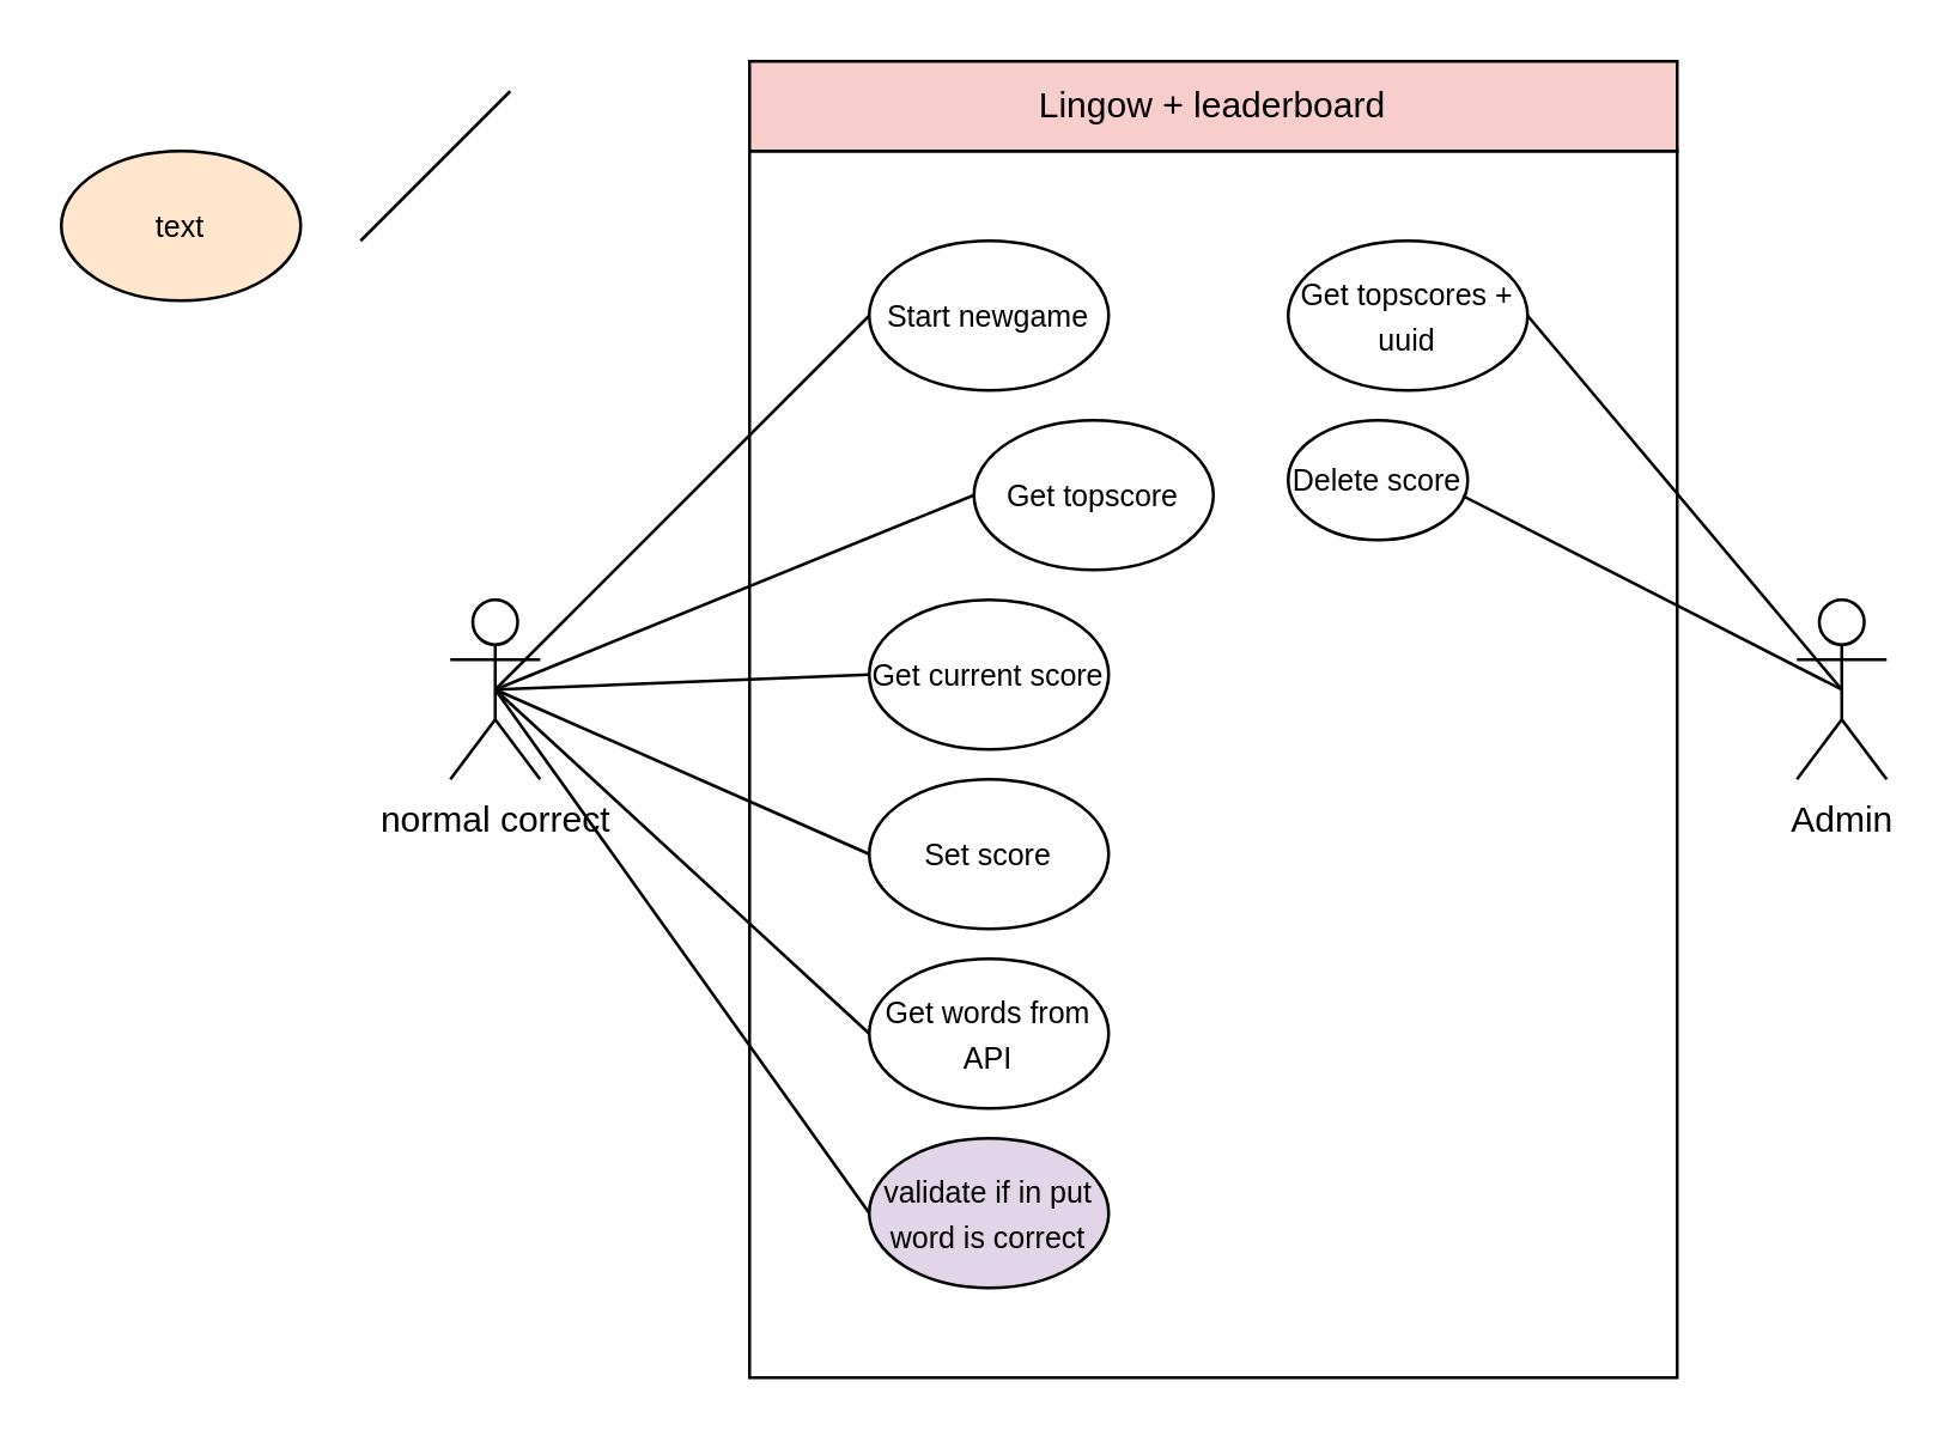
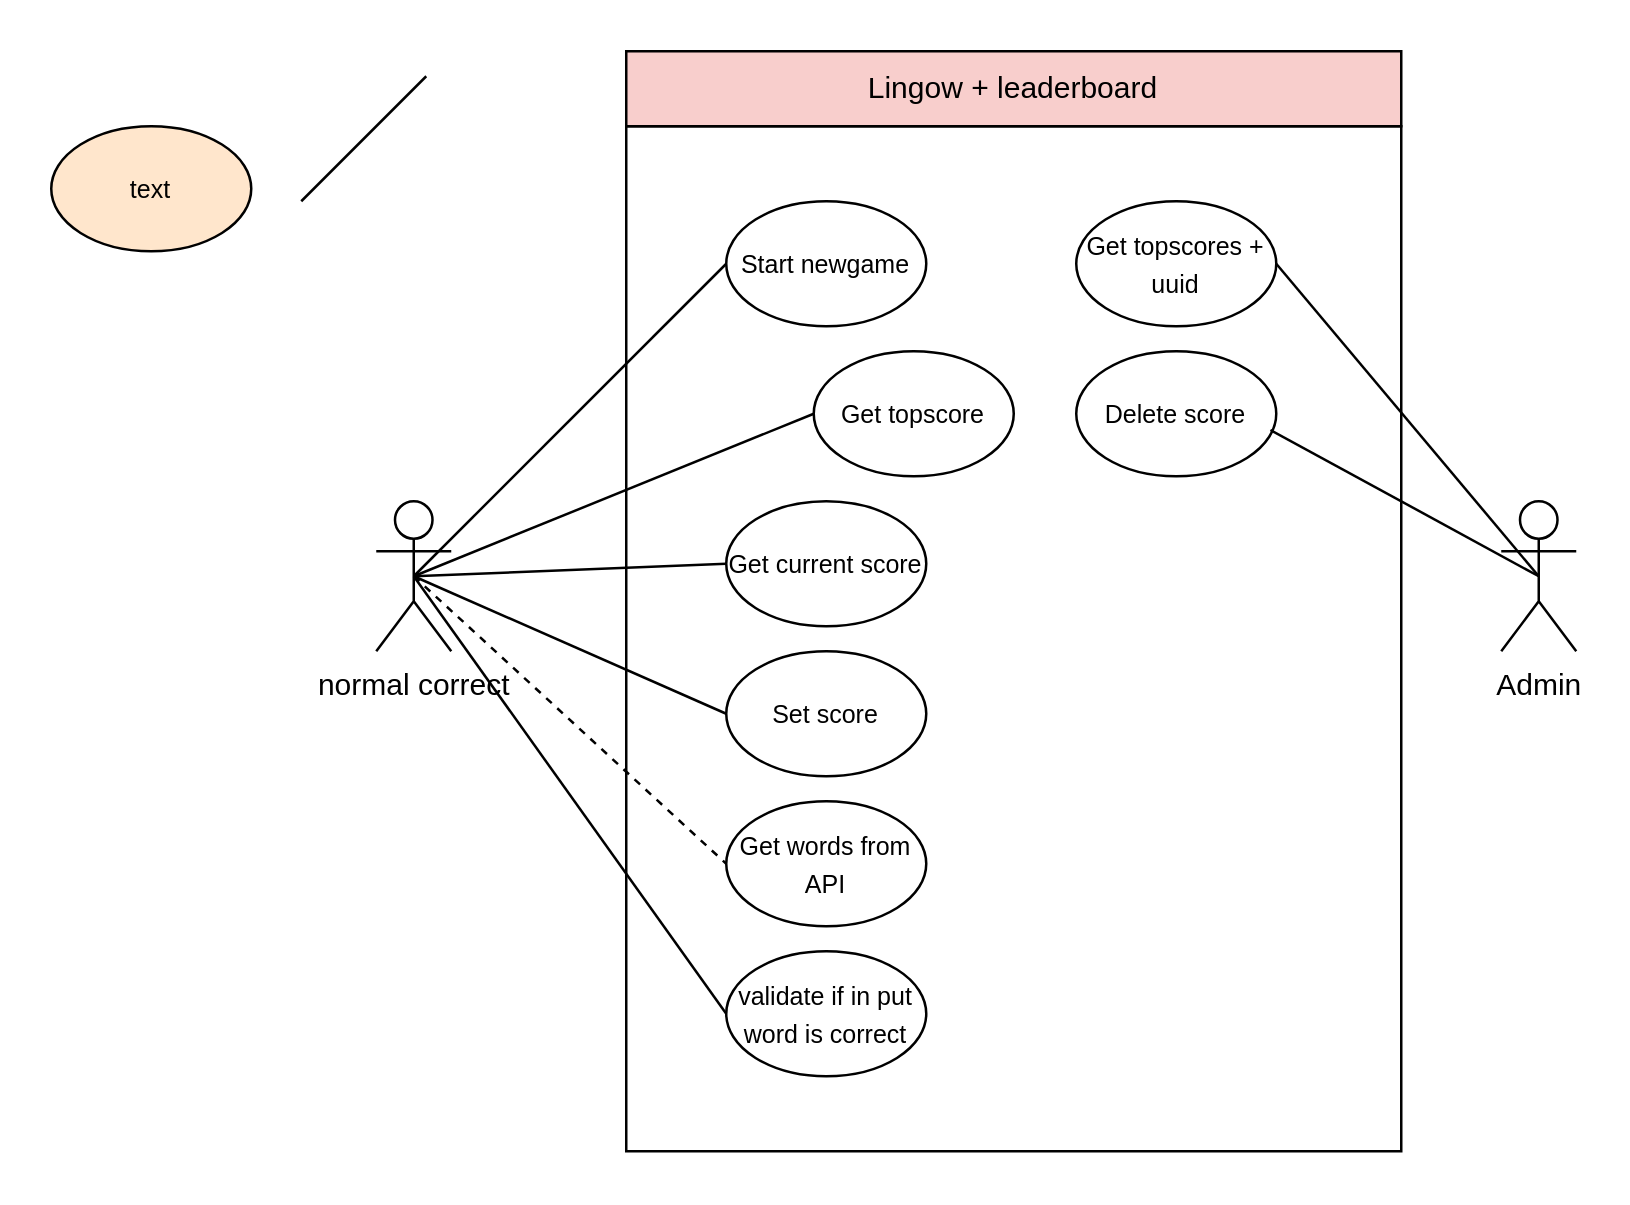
  <mxCell id="0" />
  <mxCell id="1" parent="0" />
  <mxCell id="2" value="normal correct" style="shape=umlActor;verticalLabelPosition=bottom;verticalAlign=top;html=1;outlineConnect=0;" parent="1" vertex="1"><mxGeometry x="150" y="200" width="30" height="60" as="geometry" /></mxCell>
  <mxCell id="3" value="Admin" style="shape=umlActor;verticalLabelPosition=bottom;verticalAlign=top;html=1;outlineConnect=0;" parent="1" vertex="1"><mxGeometry x="600" y="200" width="30" height="60" as="geometry" /></mxCell>
  <mxCell id="4" value="" style="rounded=0;whiteSpace=wrap;html=1;" parent="1" vertex="1"><mxGeometry x="250" y="50" width="310" height="410" as="geometry" /></mxCell>
  <mxCell id="5" value="Lingow + leaderboard" style="rounded=0;whiteSpace=wrap;html=1;fillColor=#f8cecc;" parent="1" vertex="1"><mxGeometry x="250" y="20" width="310" height="30" as="geometry" /></mxCell>
  <mxCell id="6" value="&lt;font style=&quot;font-size: 10px;&quot;&gt;text&lt;/font&gt;" style="ellipse;whiteSpace=wrap;html=1;fillColor=#ffe6cc;" parent="1" vertex="1"><mxGeometry x="20" y="50" width="80" height="50" as="geometry" /></mxCell>
  <mxCell id="7" value="" style="endArrow=none;html=1;rounded=0;fontSize=10;" parent="1" edge="1"><mxGeometry width="50" height="50" relative="1" as="geometry"><mxPoint x="120" y="80" as="sourcePoint" /><mxPoint x="170" y="30" as="targetPoint" /></mxGeometry></mxCell>
  <mxCell id="8" value="&lt;font style=&quot;font-size: 10px;&quot;&gt;Get topscores + uuid&lt;br&gt;&lt;/font&gt;" style="ellipse;whiteSpace=wrap;html=1;" parent="1" vertex="1"><mxGeometry x="430" y="80" width="80" height="50" as="geometry" /></mxCell>
  <mxCell id="9" value="&lt;font style=&quot;font-size: 10px;&quot;&gt;Get topscore&lt;br&gt;&lt;/font&gt;" style="ellipse;whiteSpace=wrap;html=1;" parent="1" vertex="1"><mxGeometry x="325" y="140" width="80" height="50" as="geometry" /></mxCell>
  <mxCell id="10" value="&lt;font style=&quot;font-size: 10px;&quot;&gt;Get current score&lt;br&gt;&lt;/font&gt;" style="ellipse;whiteSpace=wrap;html=1;" parent="1" vertex="1"><mxGeometry x="290" y="200" width="80" height="50" as="geometry" /></mxCell>
  <mxCell id="11" value="&lt;font style=&quot;font-size: 10px;&quot;&gt;Set score&lt;br&gt;&lt;/font&gt;" style="ellipse;whiteSpace=wrap;html=1;" parent="1" vertex="1"><mxGeometry x="290" y="260" width="80" height="50" as="geometry" /></mxCell>
  <mxCell id="12" value="&lt;font style=&quot;font-size: 10px;&quot;&gt;Get words from API&lt;br&gt;&lt;/font&gt;" style="ellipse;whiteSpace=wrap;html=1;" parent="1" vertex="1"><mxGeometry x="290" y="320" width="80" height="50" as="geometry" /></mxCell>
- <mxCell id="13" value="&lt;font style=&quot;font-size: 10px;&quot;&gt;validate if in put word is correct&lt;/font&gt;" style="ellipse;whiteSpace=wrap;html=1;fillColor=#e1d5e7;" parent="1" vertex="1"><mxGeometry x="290" y="380" width="80" height="50" as="geometry" /></mxCell>
- <mxCell id="14" value="&lt;font style=&quot;font-size: 10px;&quot;&gt;Delete score&lt;br&gt;&lt;/font&gt;" style="ellipse;whiteSpace=wrap;html=1;" parent="1" vertex="1"><mxGeometry x="430" y="140" width="60" height="40" as="geometry" /></mxCell>
+ <mxCell id="13" value="&lt;font style=&quot;font-size: 10px;&quot;&gt;validate if in put word is correct&lt;/font&gt;" style="ellipse;whiteSpace=wrap;html=1;" parent="1" vertex="1"><mxGeometry x="290" y="380" width="80" height="50" as="geometry" /></mxCell>
+ <mxCell id="14" value="&lt;font style=&quot;font-size: 10px;&quot;&gt;Delete score&lt;br&gt;&lt;/font&gt;" style="ellipse;whiteSpace=wrap;html=1;" parent="1" vertex="1"><mxGeometry x="430" y="140" width="80" height="50" as="geometry" /></mxCell>
  <mxCell id="15" value="" style="endArrow=none;html=1;rounded=0;fontSize=10;exitX=0.5;exitY=0.5;exitDx=0;exitDy=0;exitPerimeter=0;entryX=0;entryY=0.5;entryDx=0;entryDy=0;" edge="1" parent="1" source="2" target="9"><mxGeometry width="50" height="50" relative="1" as="geometry"><mxPoint x="210" y="170" as="sourcePoint" /><mxPoint x="260" y="120" as="targetPoint" /></mxGeometry></mxCell>
  <mxCell id="16" value="" style="endArrow=none;html=1;rounded=0;fontSize=10;entryX=0;entryY=0.5;entryDx=0;entryDy=0;exitX=0.5;exitY=0.5;exitDx=0;exitDy=0;exitPerimeter=0;" edge="1" parent="1" source="2" target="10"><mxGeometry width="50" height="50" relative="1" as="geometry"><mxPoint x="130" y="90" as="sourcePoint" /><mxPoint x="180" y="40" as="targetPoint" /></mxGeometry></mxCell>
  <mxCell id="17" value="" style="endArrow=none;html=1;rounded=0;fontSize=10;entryX=0;entryY=0.5;entryDx=0;entryDy=0;exitX=0.5;exitY=0.5;exitDx=0;exitDy=0;exitPerimeter=0;" edge="1" parent="1" source="2" target="11"><mxGeometry width="50" height="50" relative="1" as="geometry"><mxPoint x="130" y="90" as="sourcePoint" /><mxPoint x="180" y="40" as="targetPoint" /></mxGeometry></mxCell>
- <mxCell id="18" value="" style="endArrow=none;html=1;rounded=0;fontSize=10;entryX=0;entryY=0.5;entryDx=0;entryDy=0;exitX=0.5;exitY=0.5;exitDx=0;exitDy=0;exitPerimeter=0;" edge="1" parent="1" source="2" target="12"><mxGeometry width="50" height="50" relative="1" as="geometry"><mxPoint x="130" y="90" as="sourcePoint" /><mxPoint x="180" y="40" as="targetPoint" /></mxGeometry></mxCell>
+ <mxCell id="18" value="" style="endArrow=none;html=1;rounded=0;fontSize=10;entryX=0;entryY=0.5;entryDx=0;entryDy=0;exitX=0.5;exitY=0.5;exitDx=0;exitDy=0;exitPerimeter=0;dashed=1;" edge="1" parent="1" source="2" target="12"><mxGeometry width="50" height="50" relative="1" as="geometry"><mxPoint x="130" y="90" as="sourcePoint" /><mxPoint x="180" y="40" as="targetPoint" /></mxGeometry></mxCell>
  <mxCell id="19" value="" style="endArrow=none;html=1;rounded=0;fontSize=10;entryX=0;entryY=0.5;entryDx=0;entryDy=0;exitX=0.5;exitY=0.5;exitDx=0;exitDy=0;exitPerimeter=0;" edge="1" parent="1" source="2" target="13"><mxGeometry width="50" height="50" relative="1" as="geometry"><mxPoint x="130" y="90" as="sourcePoint" /><mxPoint x="180" y="40" as="targetPoint" /></mxGeometry></mxCell>
  <mxCell id="20" value="" style="endArrow=none;html=1;rounded=0;fontSize=10;entryX=0.5;entryY=0.5;entryDx=0;entryDy=0;entryPerimeter=0;exitX=1;exitY=0.5;exitDx=0;exitDy=0;" edge="1" parent="1" source="8" target="3"><mxGeometry width="50" height="50" relative="1" as="geometry"><mxPoint x="130" y="90" as="sourcePoint" /><mxPoint x="180" y="40" as="targetPoint" /></mxGeometry></mxCell>
  <mxCell id="21" value="" style="endArrow=none;html=1;rounded=0;fontSize=10;entryX=0.5;entryY=0.5;entryDx=0;entryDy=0;entryPerimeter=0;exitX=0.971;exitY=0.63;exitDx=0;exitDy=0;exitPerimeter=0;" edge="1" parent="1" source="14" target="3"><mxGeometry width="50" height="50" relative="1" as="geometry"><mxPoint x="520" y="115" as="sourcePoint" /><mxPoint x="625" y="240" as="targetPoint" /></mxGeometry></mxCell>
  <mxCell id="22" value="&lt;font style=&quot;font-size: 10px;&quot;&gt;Start newgame&lt;/font&gt;" style="ellipse;whiteSpace=wrap;html=1;" vertex="1" parent="1"><mxGeometry x="290" y="80" width="80" height="50" as="geometry" /></mxCell>
  <mxCell id="23" value="" style="endArrow=none;html=1;rounded=0;fontSize=10;entryX=0;entryY=0.5;entryDx=0;entryDy=0;exitX=0.5;exitY=0.5;exitDx=0;exitDy=0;exitPerimeter=0;" edge="1" parent="1" source="2" target="22"><mxGeometry width="50" height="50" relative="1" as="geometry"><mxPoint x="130" y="90" as="sourcePoint" /><mxPoint x="180" y="40" as="targetPoint" /></mxGeometry></mxCell>
